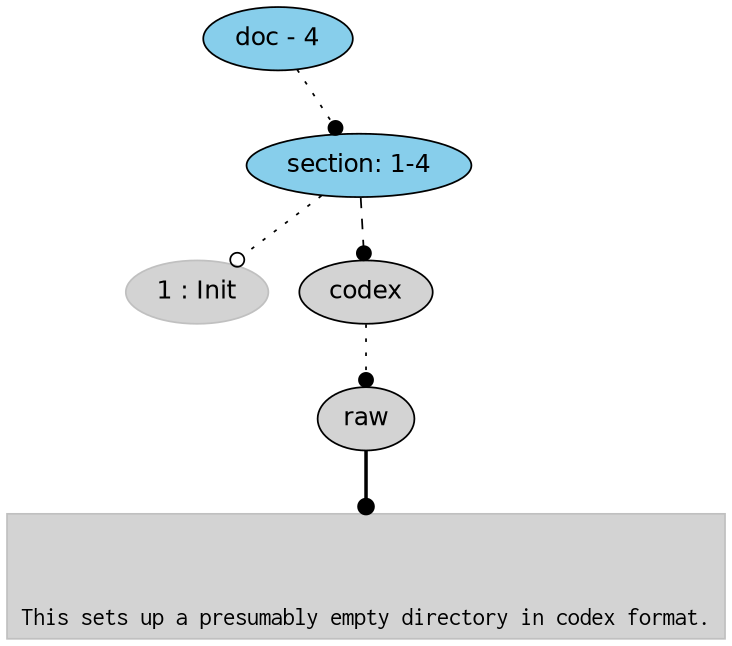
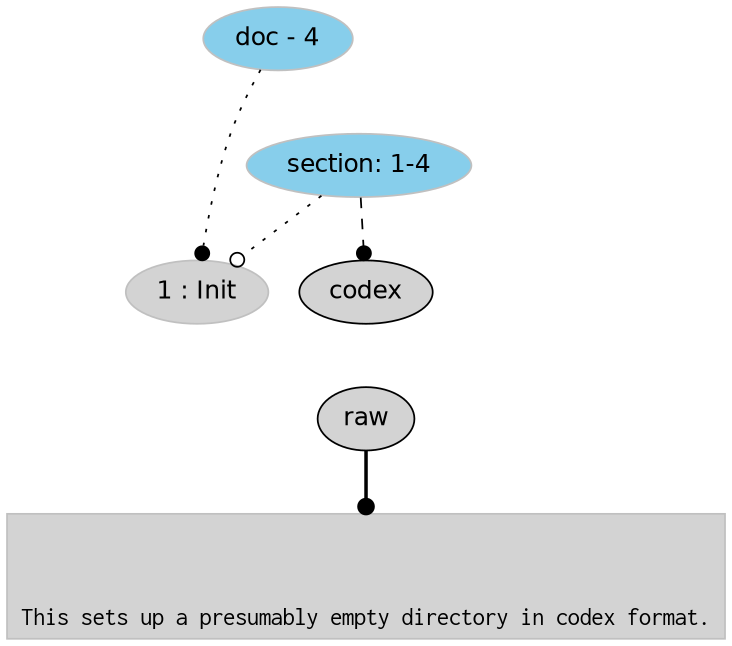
  digraph {
    node [fillcolor=lightgrey fontname=Helvetica style=filled]
    edge [arrowhead=dot style=dotted]
-   n1 [fillcolor=skyblue label="section: 1-4"]
+   n1 [fillcolor=skyblue label="section: 1-4" color=Gray]
    n2 [color=Gray label="1 : Init"]
    n3 [label=codex]
    n4 [label=raw]
    n5 [color=Gray fontname=Inconsolata label="\n\n\nThis sets up a presumably empty directory in codex format." shape=rectangle]
-   n6 [fillcolor=skyblue label="doc - 4"]
+   n6 [fillcolor=skyblue label="doc - 4" color=Gray]
    subgraph sub_1 {
      rank=same
      n1
    }
    subgraph sub_2 {
      rank=same
      n2
      n3
    }
    subgraph sub_3 {
      rank=same
      n4
    }
    n1 -> n2 [arrowhead=odot]
    n1 -> n3 [style=dashed]
-   n3 -> n4
    n4 -> n5 [style=bold]
-   n6 -> n1
+   n6 -> n2
  }
